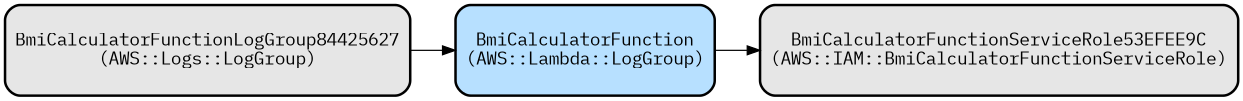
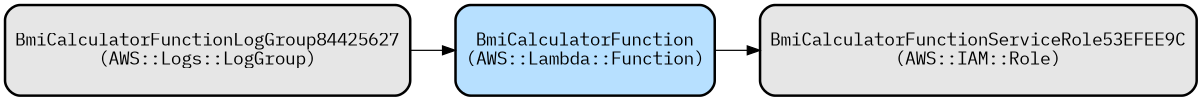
  digraph {
    fontname="IBM Plex Mono"
    rankdir=LR
    node [color=black fillcolor="#E6E6E6" fontname="IBM Plex Mono" shape=rectangle style="filled,bold,rounded"]
    edge [fontname="IBM Plex Mono"]
-   n1 [fillcolor="#B7E0FF" height=1 label="BmiCalculatorFunction\n(AWS::Lambda::LogGroup)"]
-   n2 [height=1 label="BmiCalculatorFunctionServiceRole53EFEE9C\n(AWS::IAM::BmiCalculatorFunctionServiceRole)"]
+   n1 [fillcolor="#B7E0FF" height=1 label="BmiCalculatorFunction\n(AWS::Lambda::Function)"]
+   n2 [height=1 label="BmiCalculatorFunctionServiceRole53EFEE9C\n(AWS::IAM::Role)"]
    n3 [height=1 label="BmiCalculatorFunctionLogGroup84425627\n(AWS::Logs::LogGroup)"]
    n1 -> n2
    n3 -> n1
  }
